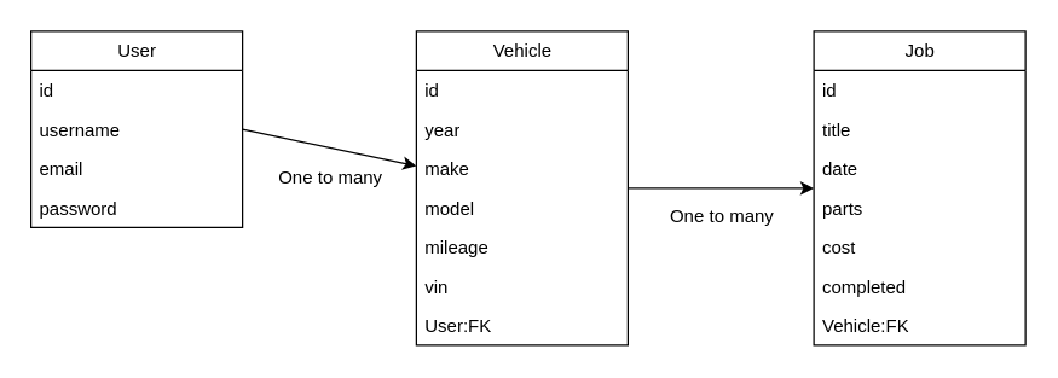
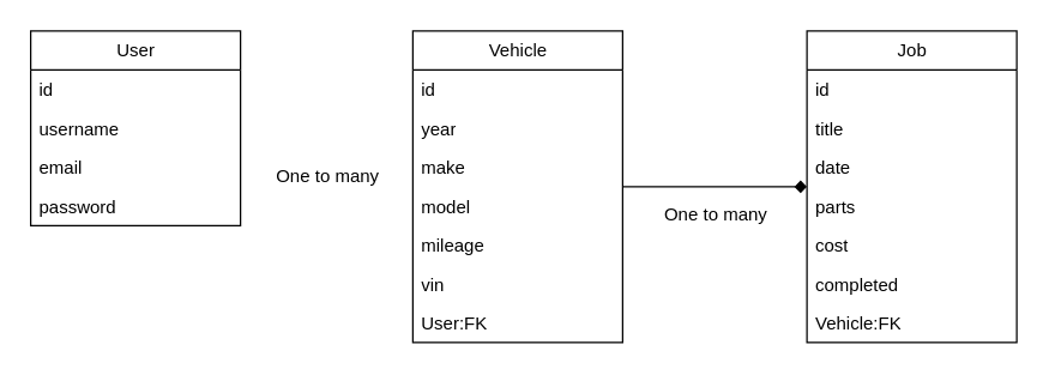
  <mxCell id="0" />
  <mxCell id="1" parent="0" />
  <mxCell id="2" value="&lt;font color=&quot;#000000&quot;&gt;User&lt;/font&gt;" style="swimlane;fontStyle=0;childLayout=stackLayout;horizontal=1;startSize=26;fillColor=none;horizontalStack=0;resizeParent=1;resizeParentMax=0;resizeLast=0;collapsible=1;marginBottom=0;html=1;" vertex="1" parent="1"><mxGeometry x="20" y="20" width="140" height="130" as="geometry" /></mxCell>
  <mxCell id="3" value="&lt;font color=&quot;#000000&quot;&gt;id&lt;/font&gt;" style="text;strokeColor=none;fillColor=none;align=left;verticalAlign=top;spacingLeft=4;spacingRight=4;overflow=hidden;rotatable=0;points=[[0,0.5],[1,0.5]];portConstraint=eastwest;whiteSpace=wrap;html=1;" vertex="1" parent="2"><mxGeometry y="26" width="140" height="26" as="geometry" /></mxCell>
  <mxCell id="4" value="&lt;font color=&quot;#000000&quot;&gt;username&lt;/font&gt;" style="text;strokeColor=none;fillColor=none;align=left;verticalAlign=top;spacingLeft=4;spacingRight=4;overflow=hidden;rotatable=0;points=[[0,0.5],[1,0.5]];portConstraint=eastwest;whiteSpace=wrap;html=1;" vertex="1" parent="2"><mxGeometry y="52" width="140" height="26" as="geometry" /></mxCell>
  <mxCell id="5" value="&lt;font color=&quot;#000000&quot;&gt;email&lt;/font&gt;" style="text;strokeColor=none;fillColor=none;align=left;verticalAlign=top;spacingLeft=4;spacingRight=4;overflow=hidden;rotatable=0;points=[[0,0.5],[1,0.5]];portConstraint=eastwest;whiteSpace=wrap;html=1;" vertex="1" parent="2"><mxGeometry y="78" width="140" height="26" as="geometry" /></mxCell>
  <mxCell id="6" value="&lt;font color=&quot;#000000&quot;&gt;password&lt;/font&gt;" style="text;strokeColor=none;fillColor=none;align=left;verticalAlign=top;spacingLeft=4;spacingRight=4;overflow=hidden;rotatable=0;points=[[0,0.5],[1,0.5]];portConstraint=eastwest;whiteSpace=wrap;html=1;" vertex="1" parent="2"><mxGeometry y="104" width="140" height="26" as="geometry" /></mxCell>
- <mxCell id="7" style="edgeStyle=none;html=1;fontColor=#000000;strokeColor=#000000;" edge="1" parent="1" source="8" target="16"><mxGeometry relative="1" as="geometry" /></mxCell>
+ <mxCell id="7" style="edgeStyle=none;html=1;fontColor=#000000;strokeColor=#000000;endArrow=diamond;" edge="1" parent="1" source="8" target="16"><mxGeometry relative="1" as="geometry" /></mxCell>
  <mxCell id="8" value="&lt;font color=&quot;#000000&quot;&gt;Vehicle&lt;/font&gt;" style="swimlane;fontStyle=0;childLayout=stackLayout;horizontal=1;startSize=26;fillColor=none;horizontalStack=0;resizeParent=1;resizeParentMax=0;resizeLast=0;collapsible=1;marginBottom=0;html=1;" vertex="1" parent="1"><mxGeometry x="275" y="20" width="140" height="208" as="geometry" /></mxCell>
  <mxCell id="9" value="&lt;font color=&quot;#000000&quot;&gt;id&lt;/font&gt;" style="text;strokeColor=none;fillColor=none;align=left;verticalAlign=top;spacingLeft=4;spacingRight=4;overflow=hidden;rotatable=0;points=[[0,0.5],[1,0.5]];portConstraint=eastwest;whiteSpace=wrap;html=1;" vertex="1" parent="8"><mxGeometry y="26" width="140" height="26" as="geometry" /></mxCell>
  <mxCell id="10" value="&lt;font color=&quot;#000000&quot;&gt;year&lt;/font&gt;" style="text;strokeColor=none;fillColor=none;align=left;verticalAlign=top;spacingLeft=4;spacingRight=4;overflow=hidden;rotatable=0;points=[[0,0.5],[1,0.5]];portConstraint=eastwest;whiteSpace=wrap;html=1;" vertex="1" parent="8"><mxGeometry y="52" width="140" height="26" as="geometry" /></mxCell>
  <mxCell id="11" value="&lt;font color=&quot;#000000&quot;&gt;make&lt;/font&gt;" style="text;strokeColor=none;fillColor=none;align=left;verticalAlign=top;spacingLeft=4;spacingRight=4;overflow=hidden;rotatable=0;points=[[0,0.5],[1,0.5]];portConstraint=eastwest;whiteSpace=wrap;html=1;" vertex="1" parent="8"><mxGeometry y="78" width="140" height="26" as="geometry" /></mxCell>
  <mxCell id="12" value="&lt;font color=&quot;#000000&quot;&gt;model&lt;/font&gt;" style="text;strokeColor=none;fillColor=none;align=left;verticalAlign=top;spacingLeft=4;spacingRight=4;overflow=hidden;rotatable=0;points=[[0,0.5],[1,0.5]];portConstraint=eastwest;whiteSpace=wrap;html=1;" vertex="1" parent="8"><mxGeometry y="104" width="140" height="26" as="geometry" /></mxCell>
  <mxCell id="13" value="mileage" style="text;strokeColor=none;fillColor=none;align=left;verticalAlign=top;spacingLeft=4;spacingRight=4;overflow=hidden;rotatable=0;points=[[0,0.5],[1,0.5]];portConstraint=eastwest;whiteSpace=wrap;html=1;fontColor=#000000;" vertex="1" parent="8"><mxGeometry y="130" width="140" height="26" as="geometry" /></mxCell>
  <mxCell id="14" value="vin" style="text;strokeColor=none;fillColor=none;align=left;verticalAlign=top;spacingLeft=4;spacingRight=4;overflow=hidden;rotatable=0;points=[[0,0.5],[1,0.5]];portConstraint=eastwest;whiteSpace=wrap;html=1;fontColor=#000000;" vertex="1" parent="8"><mxGeometry y="156" width="140" height="26" as="geometry" /></mxCell>
  <mxCell id="15" value="User:FK" style="text;strokeColor=none;fillColor=none;align=left;verticalAlign=top;spacingLeft=4;spacingRight=4;overflow=hidden;rotatable=0;points=[[0,0.5],[1,0.5]];portConstraint=eastwest;whiteSpace=wrap;html=1;fontColor=#000000;" vertex="1" parent="8"><mxGeometry y="182" width="140" height="26" as="geometry" /></mxCell>
  <mxCell id="16" value="&lt;font color=&quot;#000000&quot;&gt;Job&lt;/font&gt;" style="swimlane;fontStyle=0;childLayout=stackLayout;horizontal=1;startSize=26;fillColor=none;horizontalStack=0;resizeParent=1;resizeParentMax=0;resizeLast=0;collapsible=1;marginBottom=0;html=1;" vertex="1" parent="1"><mxGeometry x="538" y="20" width="140" height="208" as="geometry" /></mxCell>
  <mxCell id="17" value="&lt;font color=&quot;#000000&quot;&gt;id&lt;/font&gt;" style="text;strokeColor=none;fillColor=none;align=left;verticalAlign=top;spacingLeft=4;spacingRight=4;overflow=hidden;rotatable=0;points=[[0,0.5],[1,0.5]];portConstraint=eastwest;whiteSpace=wrap;html=1;" vertex="1" parent="16"><mxGeometry y="26" width="140" height="26" as="geometry" /></mxCell>
  <mxCell id="18" value="&lt;font color=&quot;#000000&quot;&gt;title&lt;/font&gt;" style="text;strokeColor=none;fillColor=none;align=left;verticalAlign=top;spacingLeft=4;spacingRight=4;overflow=hidden;rotatable=0;points=[[0,0.5],[1,0.5]];portConstraint=eastwest;whiteSpace=wrap;html=1;" vertex="1" parent="16"><mxGeometry y="52" width="140" height="26" as="geometry" /></mxCell>
  <mxCell id="19" value="&lt;font color=&quot;#000000&quot;&gt;date&lt;/font&gt;" style="text;strokeColor=none;fillColor=none;align=left;verticalAlign=top;spacingLeft=4;spacingRight=4;overflow=hidden;rotatable=0;points=[[0,0.5],[1,0.5]];portConstraint=eastwest;whiteSpace=wrap;html=1;" vertex="1" parent="16"><mxGeometry y="78" width="140" height="26" as="geometry" /></mxCell>
  <mxCell id="20" value="&lt;font color=&quot;#000000&quot;&gt;parts&lt;/font&gt;" style="text;strokeColor=none;fillColor=none;align=left;verticalAlign=top;spacingLeft=4;spacingRight=4;overflow=hidden;rotatable=0;points=[[0,0.5],[1,0.5]];portConstraint=eastwest;whiteSpace=wrap;html=1;" vertex="1" parent="16"><mxGeometry y="104" width="140" height="26" as="geometry" /></mxCell>
  <mxCell id="21" value="cost" style="text;strokeColor=none;fillColor=none;align=left;verticalAlign=top;spacingLeft=4;spacingRight=4;overflow=hidden;rotatable=0;points=[[0,0.5],[1,0.5]];portConstraint=eastwest;whiteSpace=wrap;html=1;fontColor=#000000;" vertex="1" parent="16"><mxGeometry y="130" width="140" height="26" as="geometry" /></mxCell>
  <mxCell id="22" value="completed" style="text;strokeColor=none;fillColor=none;align=left;verticalAlign=top;spacingLeft=4;spacingRight=4;overflow=hidden;rotatable=0;points=[[0,0.5],[1,0.5]];portConstraint=eastwest;whiteSpace=wrap;html=1;fontColor=#000000;" vertex="1" parent="16"><mxGeometry y="156" width="140" height="26" as="geometry" /></mxCell>
  <mxCell id="23" value="Vehicle:FK" style="text;strokeColor=none;fillColor=none;align=left;verticalAlign=top;spacingLeft=4;spacingRight=4;overflow=hidden;rotatable=0;points=[[0,0.5],[1,0.5]];portConstraint=eastwest;whiteSpace=wrap;html=1;fontColor=#000000;" vertex="1" parent="16"><mxGeometry y="182" width="140" height="26" as="geometry" /></mxCell>
- <mxCell id="24" style="edgeStyle=none;html=1;exitX=1;exitY=0.5;exitDx=0;exitDy=0;fontColor=#000000;strokeColor=#000000;" edge="1" parent="1" source="4" target="8"><mxGeometry relative="1" as="geometry" /></mxCell>
  <mxCell id="25" value="One to many" style="text;html=1;align=center;verticalAlign=middle;resizable=0;points=[];autosize=1;strokeColor=none;fillColor=none;fontColor=#000000;" vertex="1" parent="1"><mxGeometry x="174" y="104" width="87" height="26" as="geometry" /></mxCell>
  <mxCell id="26" value="One to many" style="text;html=1;align=center;verticalAlign=middle;resizable=0;points=[];autosize=1;strokeColor=none;fillColor=none;fontColor=#000000;" vertex="1" parent="1"><mxGeometry x="433" y="130" width="87" height="26" as="geometry" /></mxCell>
